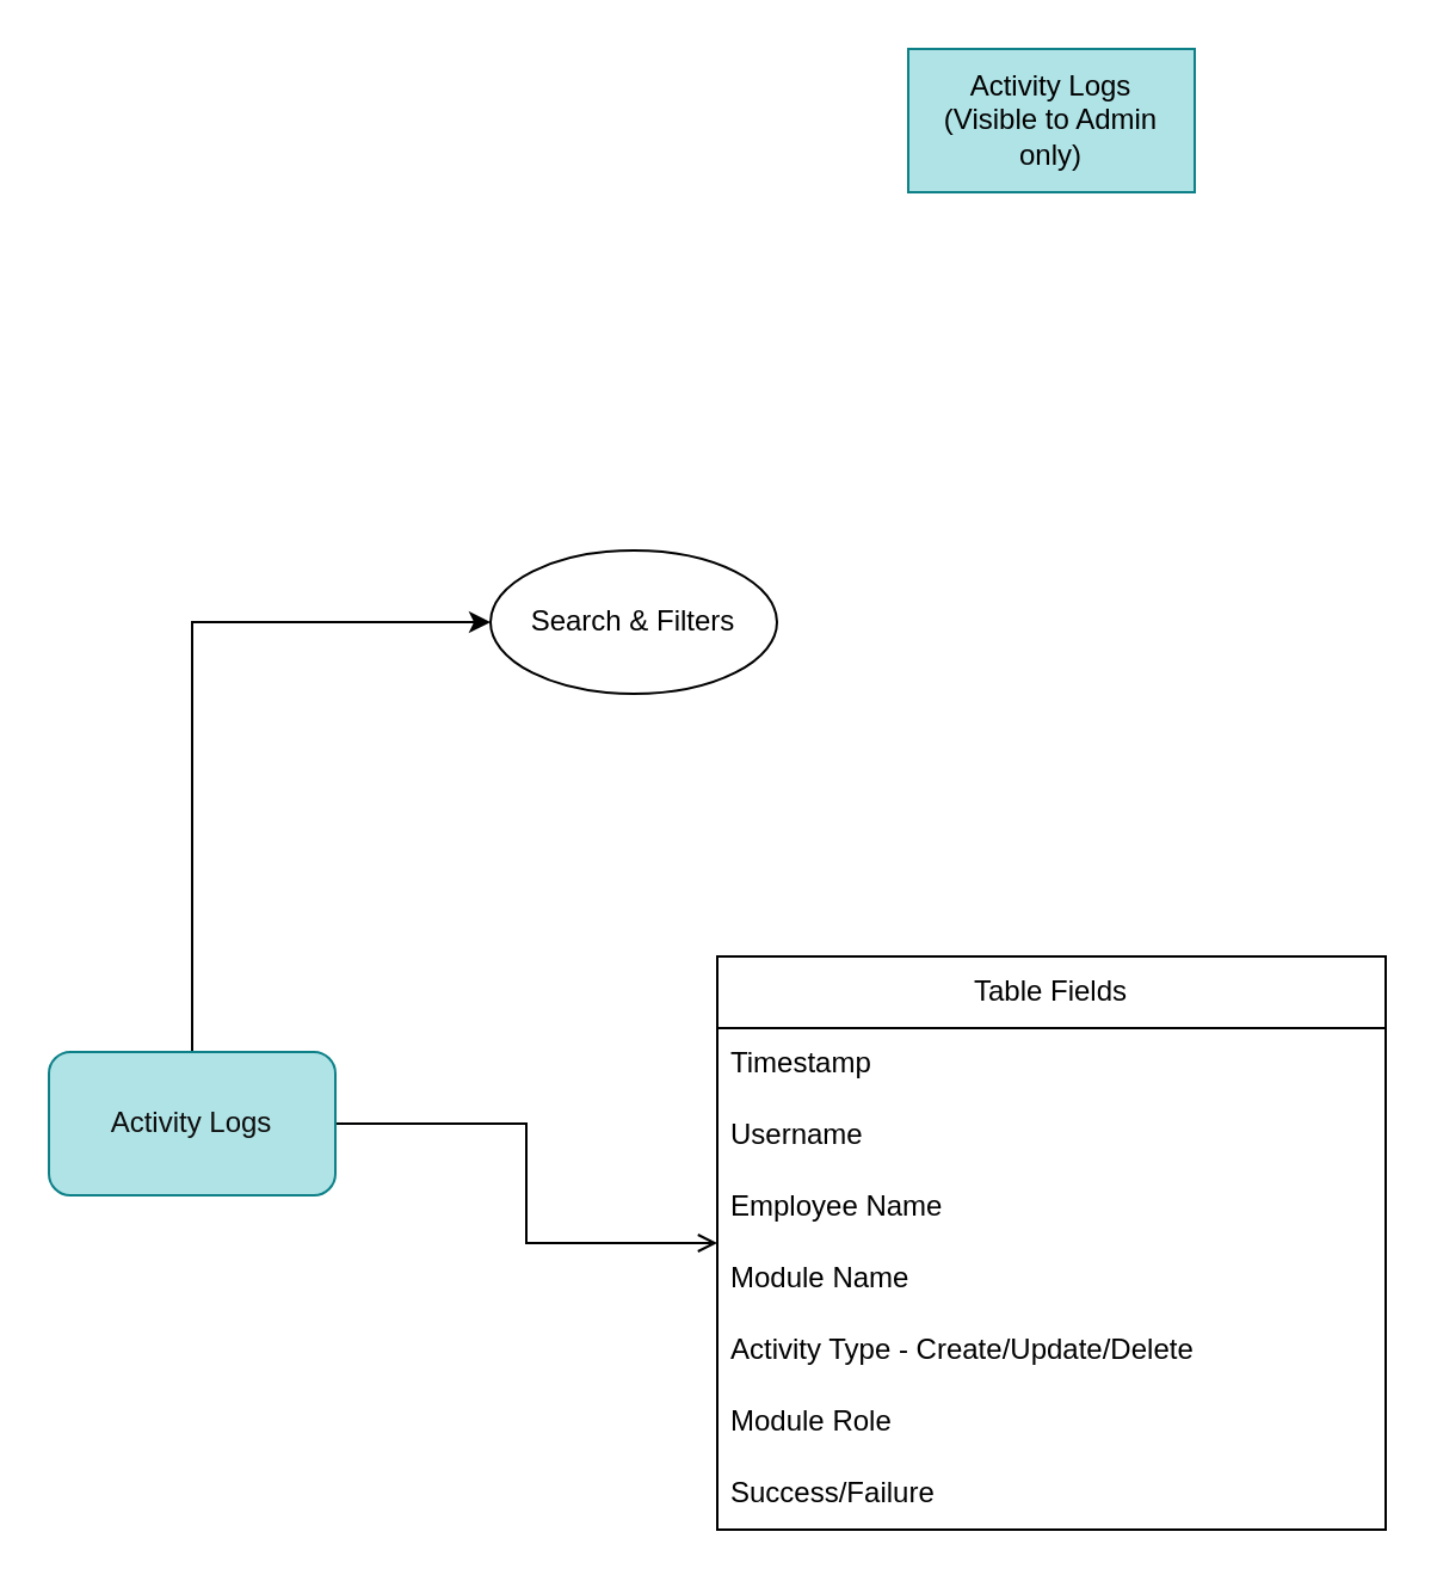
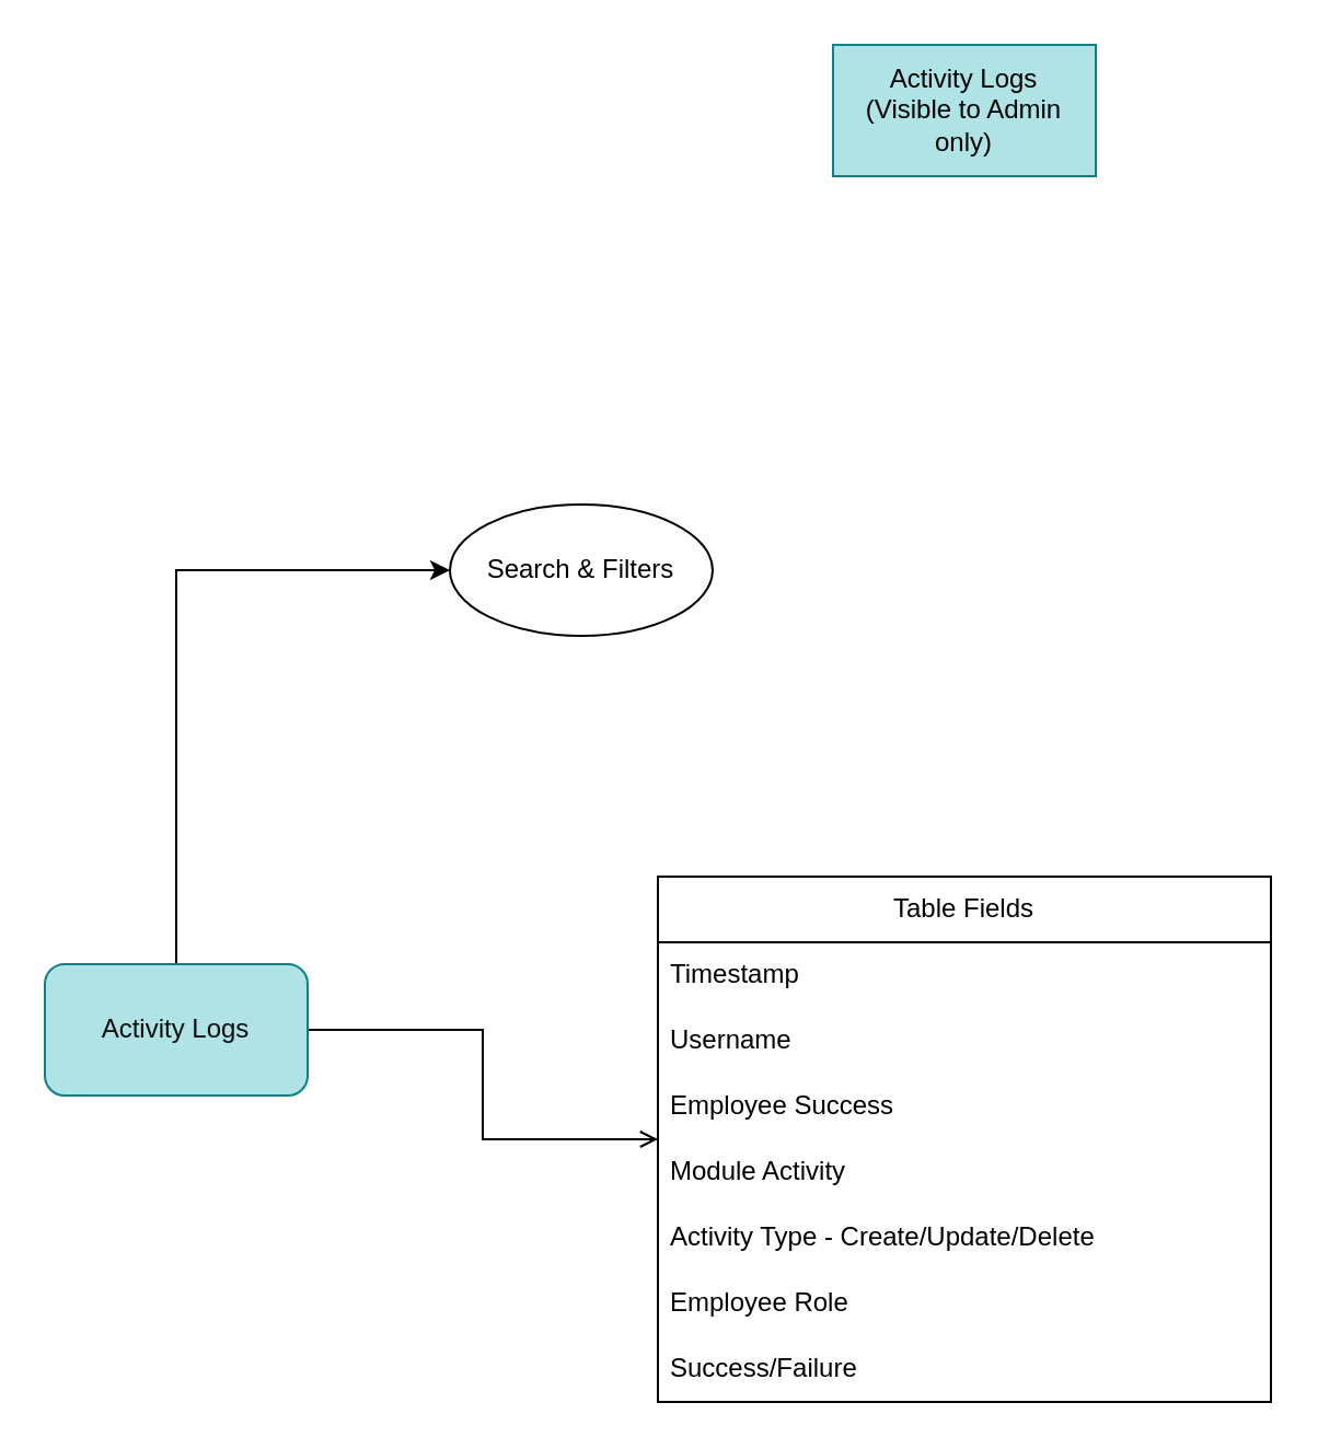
  <mxCell id="0" />
  <mxCell id="1" parent="0" />
  <mxCell id="2" style="edgeStyle=orthogonalEdgeStyle;rounded=0;orthogonalLoop=1;jettySize=auto;html=1;entryX=0;entryY=0.5;entryDx=0;entryDy=0;" parent="1" target="3" edge="1"><mxGeometry relative="1" as="geometry"><Array as="points"><mxPoint x="80" y="260" /></Array><mxPoint x="80" y="440" as="sourcePoint" /></mxGeometry></mxCell>
  <mxCell id="3" value="Search &amp;amp; Filters" style="ellipse;whiteSpace=wrap;html=1;" parent="1" vertex="1"><mxGeometry x="205" y="230" width="120" height="60" as="geometry" /></mxCell>
  <mxCell id="4" style="edgeStyle=orthogonalEdgeStyle;rounded=0;orthogonalLoop=1;jettySize=auto;html=1;endArrow=open;" parent="1" source="5" target="6" edge="1"><mxGeometry relative="1" as="geometry" /></mxCell>
  <mxCell id="5" value="Activity Logs" style="rounded=1;whiteSpace=wrap;html=1;fillColor=#b0e3e6;strokeColor=#0e8088;fontColor=#0d0d0d;" parent="1" vertex="1"><mxGeometry x="20" y="440" width="120" height="60" as="geometry" /></mxCell>
  <mxCell id="6" value="Table Fields" style="swimlane;fontStyle=0;childLayout=stackLayout;horizontal=1;startSize=30;horizontalStack=0;resizeParent=1;resizeParentMax=0;resizeLast=0;collapsible=1;marginBottom=0;whiteSpace=wrap;html=1;" parent="1" vertex="1"><mxGeometry x="300" y="400" width="280" height="240" as="geometry" /></mxCell>
  <mxCell id="7" value="Timestamp" style="text;strokeColor=none;fillColor=none;align=left;verticalAlign=middle;spacingLeft=4;spacingRight=4;overflow=hidden;points=[[0,0.5],[1,0.5]];portConstraint=eastwest;rotatable=0;whiteSpace=wrap;html=1;" parent="6" vertex="1"><mxGeometry y="30" width="280" height="30" as="geometry" /></mxCell>
  <mxCell id="8" value="Username" style="text;strokeColor=none;fillColor=none;align=left;verticalAlign=middle;spacingLeft=4;spacingRight=4;overflow=hidden;points=[[0,0.5],[1,0.5]];portConstraint=eastwest;rotatable=0;whiteSpace=wrap;html=1;" parent="6" vertex="1"><mxGeometry y="60" width="280" height="30" as="geometry" /></mxCell>
- <mxCell id="9" value="Employee Name" style="text;strokeColor=none;fillColor=none;align=left;verticalAlign=middle;spacingLeft=4;spacingRight=4;overflow=hidden;points=[[0,0.5],[1,0.5]];portConstraint=eastwest;rotatable=0;whiteSpace=wrap;html=1;" parent="6" vertex="1"><mxGeometry y="90" width="280" height="30" as="geometry" /></mxCell>
- <mxCell id="10" value="Module Name" style="text;strokeColor=none;fillColor=none;align=left;verticalAlign=middle;spacingLeft=4;spacingRight=4;overflow=hidden;points=[[0,0.5],[1,0.5]];portConstraint=eastwest;rotatable=0;whiteSpace=wrap;html=1;" parent="6" vertex="1"><mxGeometry y="120" width="280" height="30" as="geometry" /></mxCell>
+ <mxCell id="9" value="Employee Success" style="text;strokeColor=none;fillColor=none;align=left;verticalAlign=middle;spacingLeft=4;spacingRight=4;overflow=hidden;points=[[0,0.5],[1,0.5]];portConstraint=eastwest;rotatable=0;whiteSpace=wrap;html=1;" parent="6" vertex="1"><mxGeometry y="90" width="280" height="30" as="geometry" /></mxCell>
+ <mxCell id="10" value="Module Activity" style="text;strokeColor=none;fillColor=none;align=left;verticalAlign=middle;spacingLeft=4;spacingRight=4;overflow=hidden;points=[[0,0.5],[1,0.5]];portConstraint=eastwest;rotatable=0;whiteSpace=wrap;html=1;" parent="6" vertex="1"><mxGeometry y="120" width="280" height="30" as="geometry" /></mxCell>
  <mxCell id="11" value="Activity Type - Create/Update/Delete" style="text;strokeColor=none;fillColor=none;align=left;verticalAlign=middle;spacingLeft=4;spacingRight=4;overflow=hidden;points=[[0,0.5],[1,0.5]];portConstraint=eastwest;rotatable=0;whiteSpace=wrap;html=1;" parent="6" vertex="1"><mxGeometry y="150" width="280" height="30" as="geometry" /></mxCell>
- <mxCell id="12" value="Module Role" style="text;strokeColor=none;fillColor=none;align=left;verticalAlign=middle;spacingLeft=4;spacingRight=4;overflow=hidden;points=[[0,0.5],[1,0.5]];portConstraint=eastwest;rotatable=0;whiteSpace=wrap;html=1;" parent="6" vertex="1"><mxGeometry y="180" width="280" height="30" as="geometry" /></mxCell>
+ <mxCell id="12" value="Employee Role" style="text;strokeColor=none;fillColor=none;align=left;verticalAlign=middle;spacingLeft=4;spacingRight=4;overflow=hidden;points=[[0,0.5],[1,0.5]];portConstraint=eastwest;rotatable=0;whiteSpace=wrap;html=1;" parent="6" vertex="1"><mxGeometry y="180" width="280" height="30" as="geometry" /></mxCell>
  <mxCell id="13" value="Success/Failure" style="text;strokeColor=none;fillColor=none;align=left;verticalAlign=middle;spacingLeft=4;spacingRight=4;overflow=hidden;points=[[0,0.5],[1,0.5]];portConstraint=eastwest;rotatable=0;whiteSpace=wrap;html=1;" parent="6" vertex="1"><mxGeometry y="210" width="280" height="30" as="geometry" /></mxCell>
  <mxCell id="14" value="Activity Logs&lt;br&gt;(Visible to Admin only)" style="whiteSpace=wrap;html=1;fillColor=#b0e3e6;strokeColor=#0e8088;fontColor=#000000;rounded=0;" parent="1" vertex="1"><mxGeometry x="380" y="20" width="120" height="60" as="geometry" /></mxCell>
